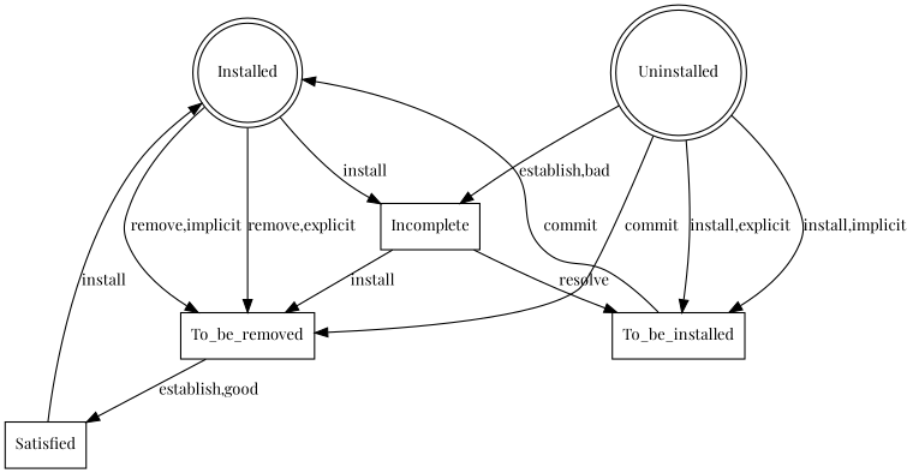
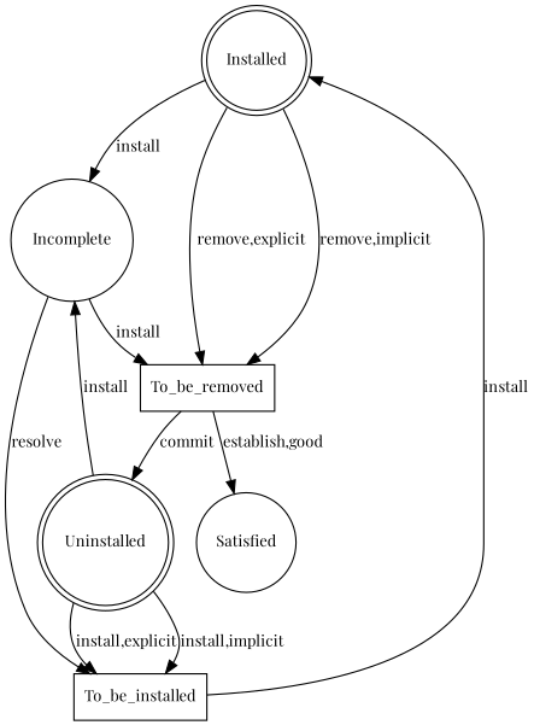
  digraph {
    fontname="Playfair Display"
    fontsize=14
    node [fontname="Playfair Display" fontsize=12 shape=doublecircle]
    edge [fontname="Playfair Display" fontsize=12 style="setlinewidth(1)"]
    n1 [label=Installed]
-   n2 [label=Incomplete shape=box]
+   n2 [label=Incomplete shape=circle]
    To_be_removed [shape=box]
    To_be_installed [shape=box]
    n5 [label=Uninstalled]
-   n6 [label=Satisfied shape=box]
+   n6 [label=Satisfied shape=circle]
    n1 -> n2 [label=install]
    n1 -> To_be_removed [label="remove,explicit"]
    n1 -> To_be_removed [label="remove,implicit"]
    n2 -> To_be_removed [label=install]
    n2 -> To_be_installed [label=resolve]
-   n5 -> To_be_removed [label=commit]
+   To_be_removed -> n5 [label=commit]
    To_be_removed -> n6 [label="establish,good"]
-   To_be_installed -> n1 [label=commit]
-   n5 -> n2 [label="establish,bad"]
+   To_be_installed -> n1 [label=install]
+   n5 -> n2 [label=install]
    n5 -> To_be_installed [label="install,explicit"]
    n5 -> To_be_installed [label="install,implicit"]
-   n6 -> n1 [label=install]
  }
